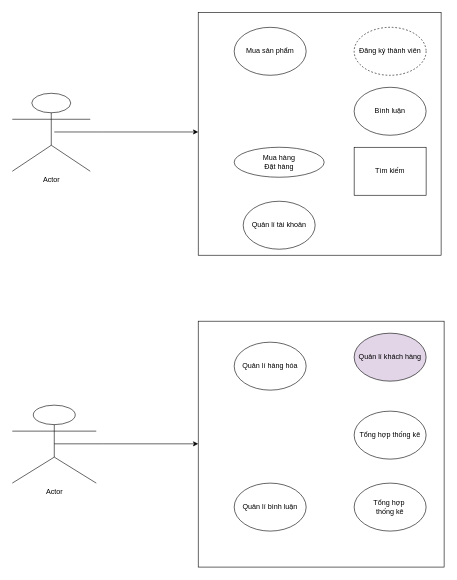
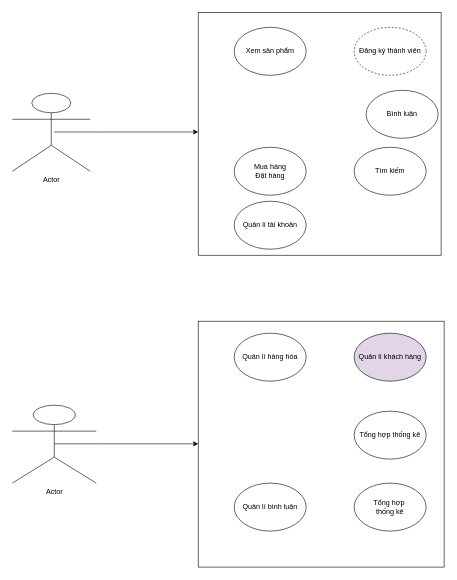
  <mxCell id="0" />
  <mxCell id="1" parent="0" />
  <mxCell id="2" value="Actor" style="shape=umlActor;verticalLabelPosition=bottom;verticalAlign=top;html=1;outlineConnect=0;" vertex="1" parent="1"><mxGeometry x="20" y="155" width="130" height="130" as="geometry" /></mxCell>
  <mxCell id="3" value="Actor" style="shape=umlActor;verticalLabelPosition=bottom;verticalAlign=top;html=1;outlineConnect=0;" vertex="1" parent="1"><mxGeometry x="20" y="675" width="140" height="130" as="geometry" /></mxCell>
  <mxCell id="4" value="" style="endArrow=classic;html=1;rounded=0;" edge="1" parent="1"><mxGeometry width="50" height="50" relative="1" as="geometry"><mxPoint x="90" y="739.5" as="sourcePoint" /><mxPoint x="330" y="739.5" as="targetPoint" /><Array as="points"><mxPoint x="170" y="739.5" /></Array></mxGeometry></mxCell>
  <mxCell id="5" value="" style="endArrow=classic;html=1;rounded=0;" edge="1" parent="1"><mxGeometry width="50" height="50" relative="1" as="geometry"><mxPoint x="90" y="219.5" as="sourcePoint" /><mxPoint x="330" y="219.5" as="targetPoint" /><Array as="points"><mxPoint x="170" y="219.5" /></Array></mxGeometry></mxCell>
  <mxCell id="6" value="" style="whiteSpace=wrap;html=1;aspect=fixed;" vertex="1" parent="1"><mxGeometry x="330" y="20" width="405" height="405" as="geometry" /></mxCell>
  <mxCell id="7" value="" style="whiteSpace=wrap;html=1;aspect=fixed;" vertex="1" parent="1"><mxGeometry x="330" y="535" width="410" height="410" as="geometry" /></mxCell>
- <mxCell id="8" value="Mua sản phẩm" style="ellipse;whiteSpace=wrap;html=1;" vertex="1" parent="1"><mxGeometry x="390" y="45" width="120" height="80" as="geometry" /></mxCell>
+ <mxCell id="8" value="Xem sản phẩm" style="ellipse;whiteSpace=wrap;html=1;" vertex="1" parent="1"><mxGeometry x="390" y="45" width="120" height="80" as="geometry" /></mxCell>
  <mxCell id="9" value="Đăng ký thành viên" style="ellipse;whiteSpace=wrap;html=1;dashed=1;" vertex="1" parent="1"><mxGeometry x="590" y="45" width="120" height="80" as="geometry" /></mxCell>
- <mxCell id="10" value="Bình luận" style="ellipse;whiteSpace=wrap;html=1;" vertex="1" parent="1"><mxGeometry x="590" y="145" width="120" height="80" as="geometry" /></mxCell>
- <mxCell id="11" value="Mua hàng&lt;br&gt;Đặt hàng" style="ellipse;whiteSpace=wrap;html=1;" vertex="1" parent="1"><mxGeometry x="390" y="245" width="150" height="50" as="geometry" /></mxCell>
- <mxCell id="12" value="Tìm kiếm" style="whiteSpace=wrap;html=1;rounded=0;" vertex="1" parent="1"><mxGeometry x="590" y="245" width="120" height="80" as="geometry" /></mxCell>
- <mxCell id="13" value="Quản lí tài khoản" style="ellipse;whiteSpace=wrap;html=1;" vertex="1" parent="1"><mxGeometry x="405" y="335" width="120" height="80" as="geometry" /></mxCell>
- <mxCell id="14" value="Quản lí hàng hóa" style="ellipse;whiteSpace=wrap;html=1;" vertex="1" parent="1"><mxGeometry x="390" y="570" width="120" height="80" as="geometry" /></mxCell>
+ <mxCell id="10" value="Bình luận" style="ellipse;whiteSpace=wrap;html=1;" vertex="1" parent="1"><mxGeometry x="610" y="150" width="120" height="80" as="geometry" /></mxCell>
+ <mxCell id="11" value="Mua hàng&lt;br&gt;Đặt hàng" style="ellipse;whiteSpace=wrap;html=1;" vertex="1" parent="1"><mxGeometry x="390" y="245" width="120" height="80" as="geometry" /></mxCell>
+ <mxCell id="12" value="Tìm kiếm" style="ellipse;whiteSpace=wrap;html=1;" vertex="1" parent="1"><mxGeometry x="590" y="245" width="120" height="80" as="geometry" /></mxCell>
+ <mxCell id="13" value="Quản lí tài khoản" style="ellipse;whiteSpace=wrap;html=1;" vertex="1" parent="1"><mxGeometry x="390" y="335" width="120" height="80" as="geometry" /></mxCell>
+ <mxCell id="14" value="Quản lí hàng hóa" style="ellipse;whiteSpace=wrap;html=1;" vertex="1" parent="1"><mxGeometry x="390" y="555" width="120" height="80" as="geometry" /></mxCell>
  <mxCell id="15" value="Quản lí khách hàng" style="ellipse;whiteSpace=wrap;html=1;fillColor=#e1d5e7;" vertex="1" parent="1"><mxGeometry x="590" y="555" width="120" height="80" as="geometry" /></mxCell>
  <mxCell id="16" value="Tổng hợp thống kê" style="ellipse;whiteSpace=wrap;html=1;" vertex="1" parent="1"><mxGeometry x="590" y="685" width="120" height="80" as="geometry" /></mxCell>
  <mxCell id="17" value="Quản lí bình luận&lt;span style=&quot;color: rgba(0 , 0 , 0 , 0) ; font-family: monospace ; font-size: 0px&quot;&gt;%3CmxGraphModel%3E%3Croot%3E%3CmxCell%20id%3D%220%22%2F%3E%3CmxCell%20id%3D%221%22%20parent%3D%220%22%2F%3E%3CmxCell%20id%3D%222%22%20value%3D%22Qu%E1%BA%A3n%20l%C3%AD%20%C4%91%C6%A1n%20h%C3%A0ng%22%20style%3D%22ellipse%3BwhiteSpace%3Dwrap%3Bhtml%3D1%3B%22%20vertex%3D%221%22%20parent%3D%221%22%3E%3CmxGeometry%20x%3D%22450%22%20y%3D%22530%22%20width%3D%22120%22%20height%3D%2280%22%20as%3D%22geometry%22%2F%3E%3C%2FmxCell%3E%3C%2Froot%3E%3C%2FmxGraphModel%3E&lt;/span&gt;" style="ellipse;whiteSpace=wrap;html=1;" vertex="1" parent="1"><mxGeometry x="390" y="805" width="120" height="80" as="geometry" /></mxCell>
  <mxCell id="18" value="Tổng hợp&amp;nbsp;&lt;br&gt;thống kê" style="ellipse;whiteSpace=wrap;html=1;" vertex="1" parent="1"><mxGeometry x="590" y="805" width="120" height="80" as="geometry" /></mxCell>
